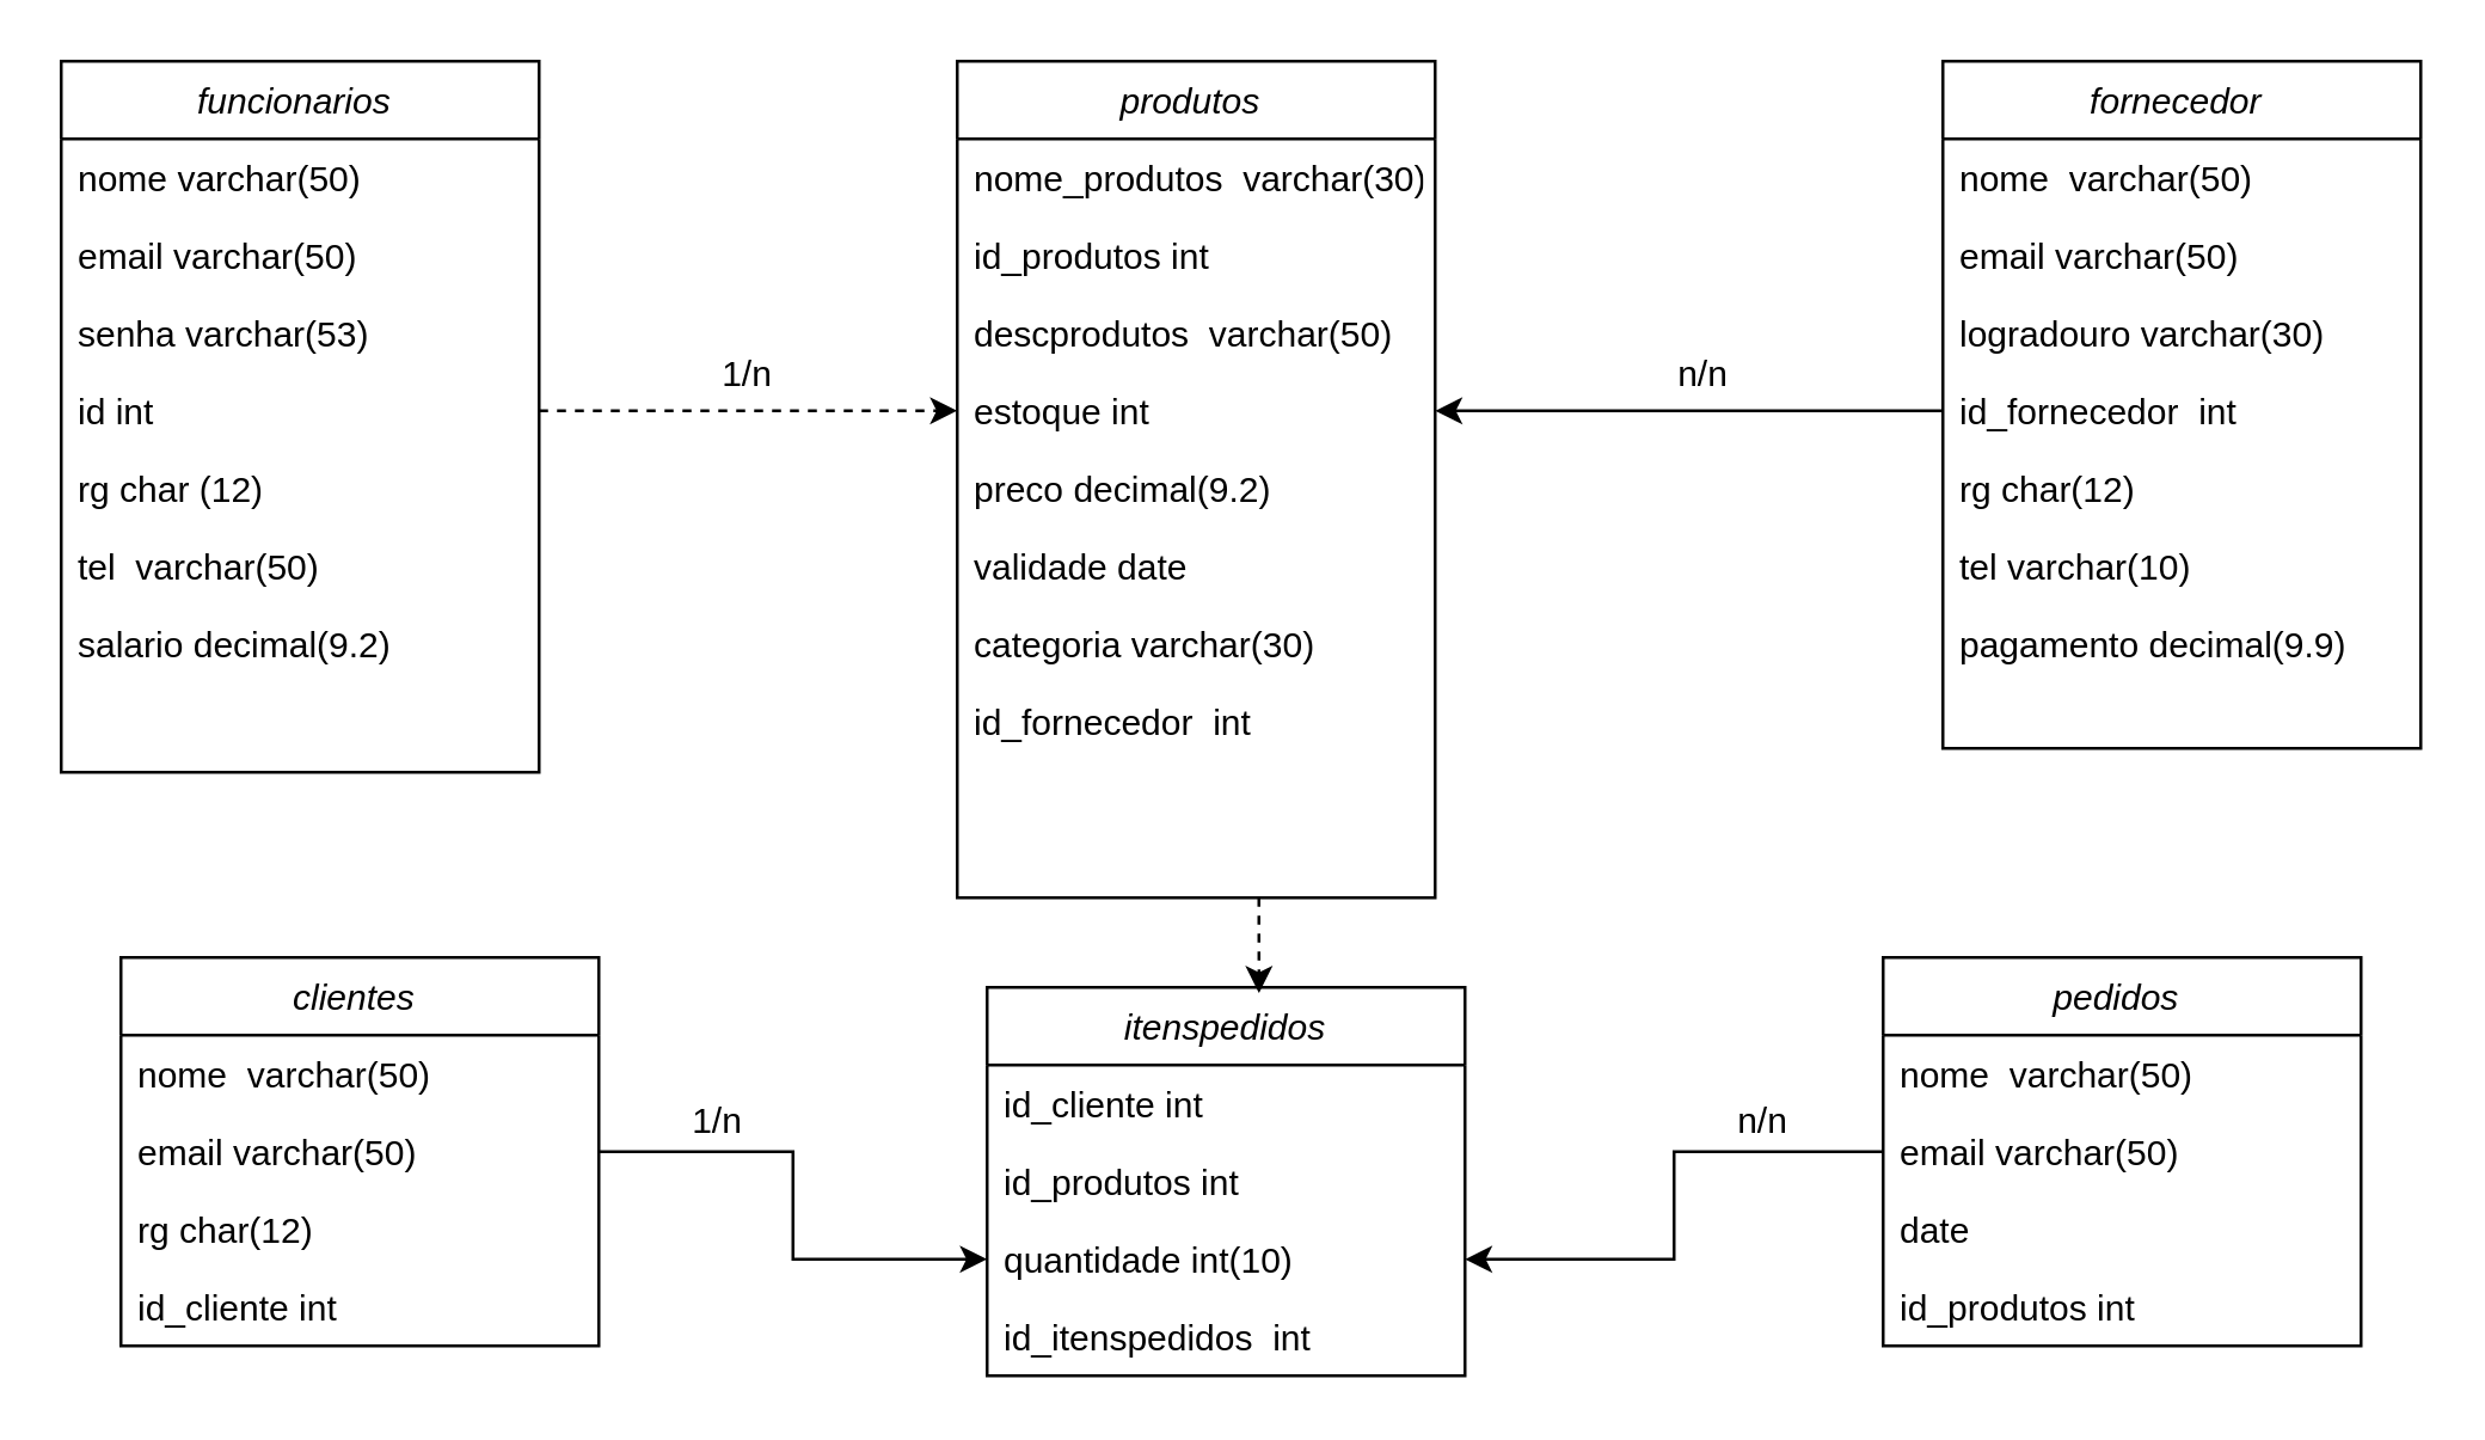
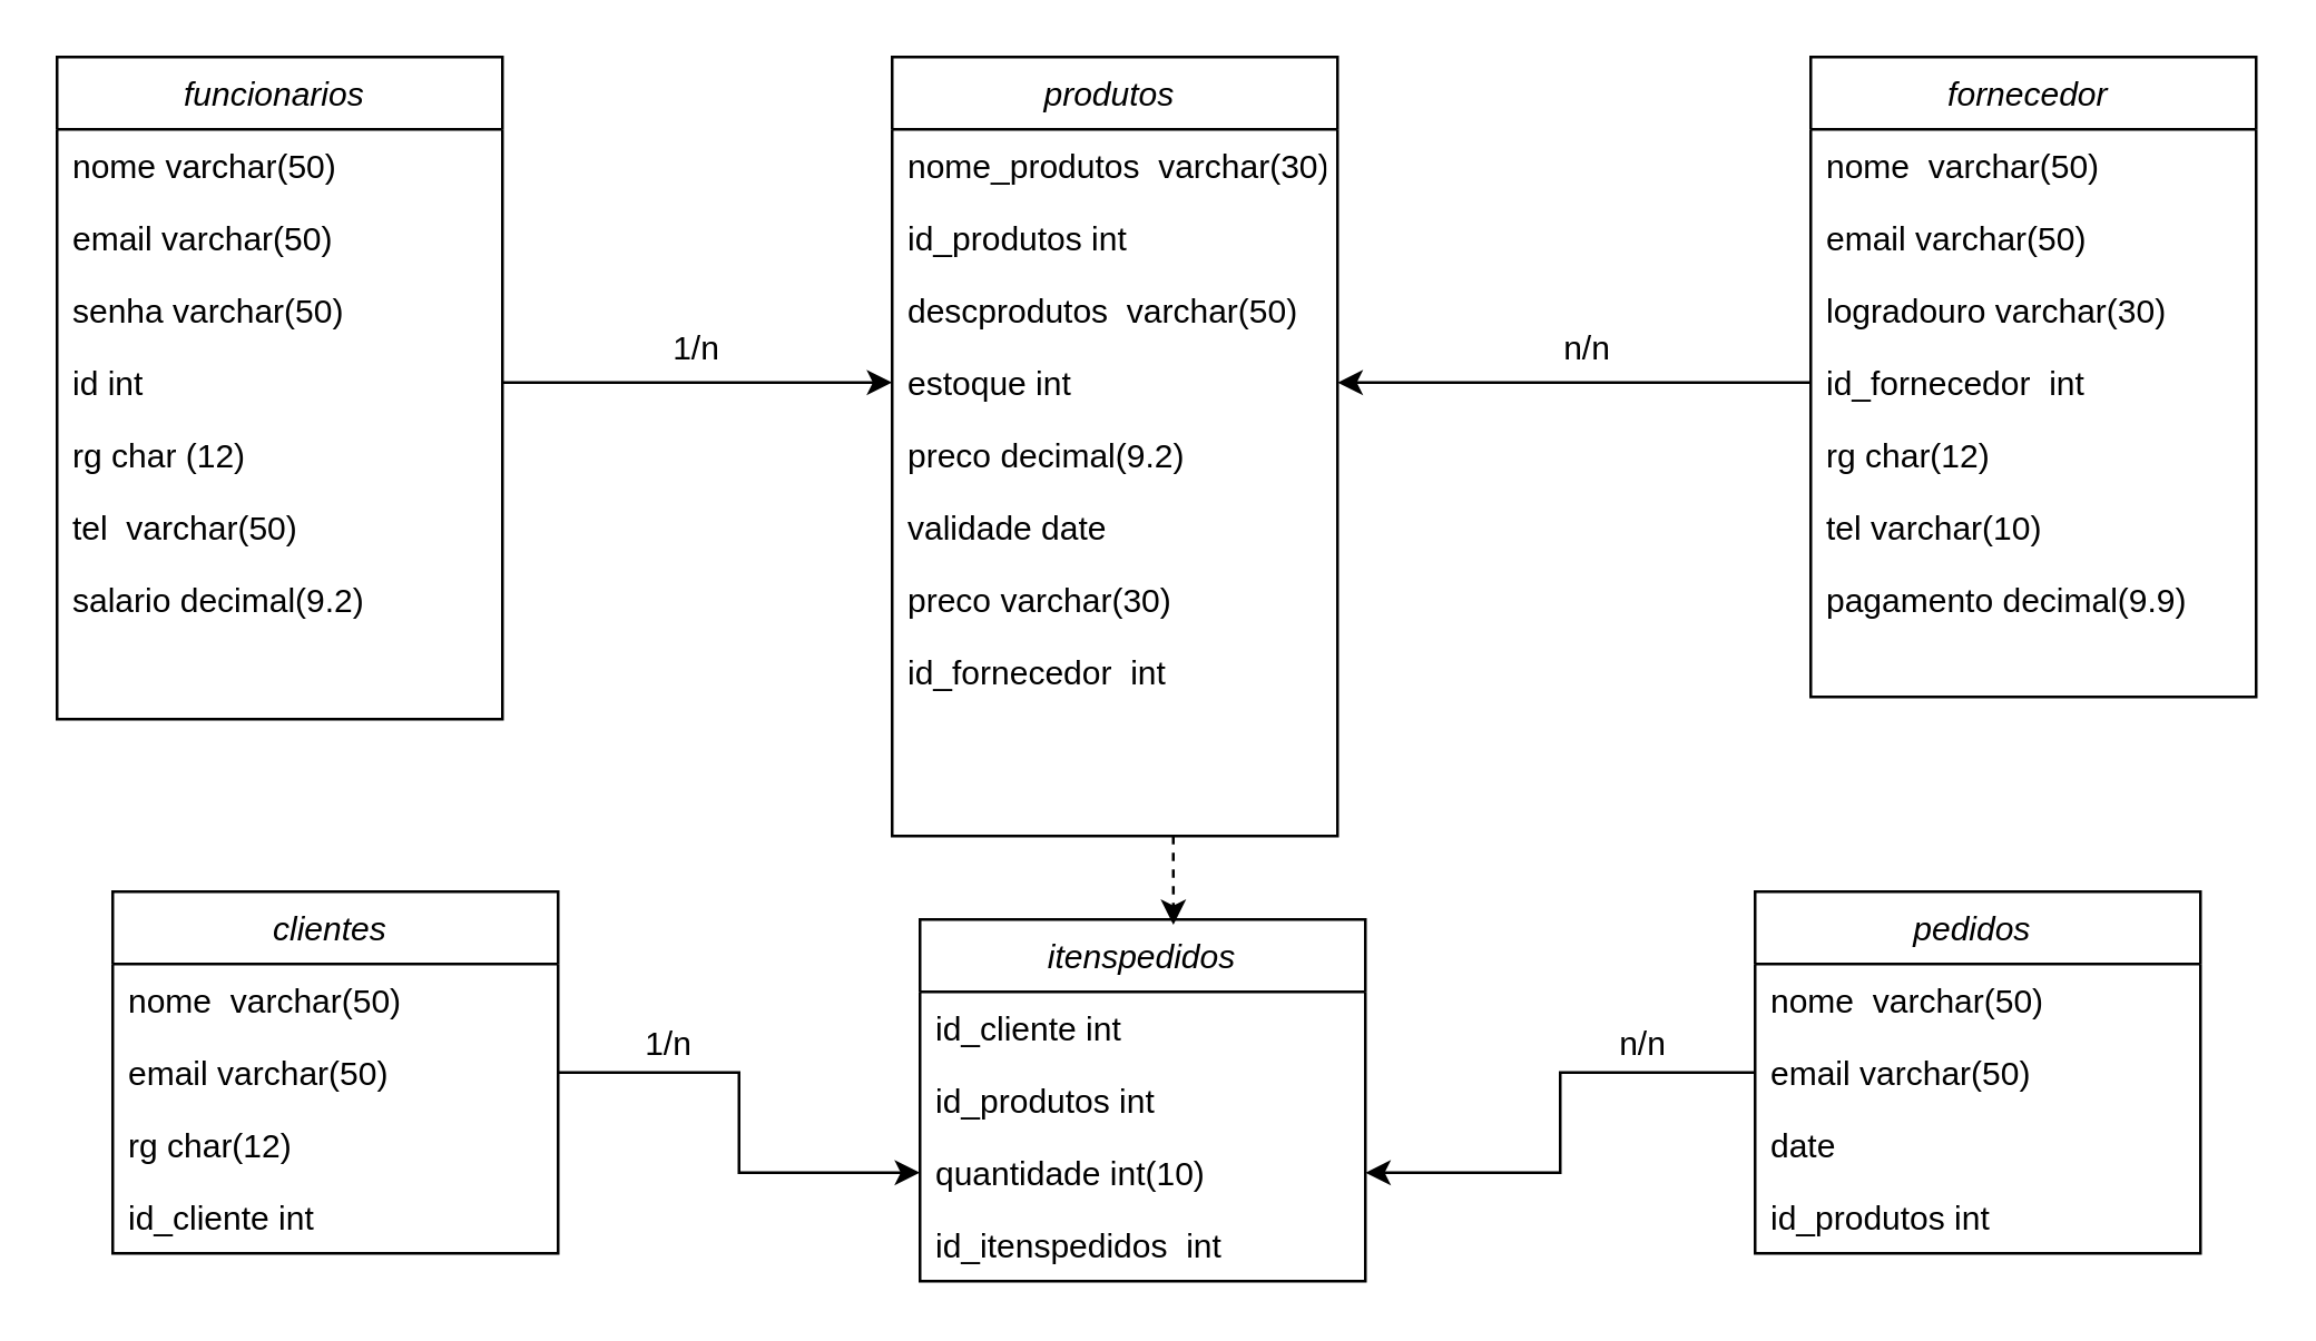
  <mxCell id="0" />
  <mxCell id="1" parent="0" />
  <mxCell id="2" value="funcionarios " style="swimlane;fontStyle=2;align=center;verticalAlign=top;childLayout=stackLayout;horizontal=1;startSize=26;horizontalStack=0;resizeParent=1;resizeLast=0;collapsible=1;marginBottom=0;rounded=0;shadow=0;strokeWidth=1;" parent="1" vertex="1"><mxGeometry x="20" y="20" width="160" height="238" as="geometry"><mxRectangle x="230" y="140" width="160" height="26" as="alternateBounds" /></mxGeometry></mxCell>
  <mxCell id="3" value="nome varchar(50)" style="text;align=left;verticalAlign=top;spacingLeft=4;spacingRight=4;overflow=hidden;rotatable=0;points=[[0,0.5],[1,0.5]];portConstraint=eastwest;" parent="2" vertex="1"><mxGeometry y="26" width="160" height="26" as="geometry" /></mxCell>
  <mxCell id="4" value="email varchar(50)" style="text;align=left;verticalAlign=top;spacingLeft=4;spacingRight=4;overflow=hidden;rotatable=0;points=[[0,0.5],[1,0.5]];portConstraint=eastwest;rounded=0;shadow=0;html=0;" parent="2" vertex="1"><mxGeometry y="52" width="160" height="26" as="geometry" /></mxCell>
- <mxCell id="5" value="senha varchar(53)" style="text;align=left;verticalAlign=top;spacingLeft=4;spacingRight=4;overflow=hidden;rotatable=0;points=[[0,0.5],[1,0.5]];portConstraint=eastwest;rounded=0;shadow=0;html=0;" parent="2" vertex="1"><mxGeometry y="78" width="160" height="26" as="geometry" /></mxCell>
+ <mxCell id="5" value="senha varchar(50)" style="text;align=left;verticalAlign=top;spacingLeft=4;spacingRight=4;overflow=hidden;rotatable=0;points=[[0,0.5],[1,0.5]];portConstraint=eastwest;rounded=0;shadow=0;html=0;" parent="2" vertex="1"><mxGeometry y="78" width="160" height="26" as="geometry" /></mxCell>
  <mxCell id="6" value="id int &#10;" style="text;align=left;verticalAlign=top;spacingLeft=4;spacingRight=4;overflow=hidden;rotatable=0;points=[[0,0.5],[1,0.5]];portConstraint=eastwest;" parent="2" vertex="1"><mxGeometry y="104" width="160" height="26" as="geometry" /></mxCell>
  <mxCell id="7" value="rg char (12)" style="text;align=left;verticalAlign=top;spacingLeft=4;spacingRight=4;overflow=hidden;rotatable=0;points=[[0,0.5],[1,0.5]];portConstraint=eastwest;" vertex="1" parent="2"><mxGeometry y="130" width="160" height="26" as="geometry" /></mxCell>
  <mxCell id="8" value="tel  varchar(50)" style="text;align=left;verticalAlign=top;spacingLeft=4;spacingRight=4;overflow=hidden;rotatable=0;points=[[0,0.5],[1,0.5]];portConstraint=eastwest;" vertex="1" parent="2"><mxGeometry y="156" width="160" height="26" as="geometry" /></mxCell>
  <mxCell id="9" value="salario decimal(9.2)" style="text;align=left;verticalAlign=top;spacingLeft=4;spacingRight=4;overflow=hidden;rotatable=0;points=[[0,0.5],[1,0.5]];portConstraint=eastwest;" vertex="1" parent="2"><mxGeometry y="182" width="160" height="26" as="geometry" /></mxCell>
  <mxCell id="10" value="produtos &#10;" style="swimlane;fontStyle=2;align=center;verticalAlign=top;childLayout=stackLayout;horizontal=1;startSize=26;horizontalStack=0;resizeParent=1;resizeLast=0;collapsible=1;marginBottom=0;rounded=0;shadow=0;strokeWidth=1;" vertex="1" parent="1"><mxGeometry x="320" y="20" width="160" height="280" as="geometry"><mxRectangle x="230" y="140" width="160" height="26" as="alternateBounds" /></mxGeometry></mxCell>
  <mxCell id="11" value="nome_produtos  varchar(30)" style="text;align=left;verticalAlign=top;spacingLeft=4;spacingRight=4;overflow=hidden;rotatable=0;points=[[0,0.5],[1,0.5]];portConstraint=eastwest;" vertex="1" parent="10"><mxGeometry y="26" width="160" height="26" as="geometry" /></mxCell>
  <mxCell id="12" value="id_produtos int " style="text;align=left;verticalAlign=top;spacingLeft=4;spacingRight=4;overflow=hidden;rotatable=0;points=[[0,0.5],[1,0.5]];portConstraint=eastwest;rounded=0;shadow=0;html=0;" vertex="1" parent="10"><mxGeometry y="52" width="160" height="26" as="geometry" /></mxCell>
  <mxCell id="13" value="descprodutos  varchar(50) " style="text;align=left;verticalAlign=top;spacingLeft=4;spacingRight=4;overflow=hidden;rotatable=0;points=[[0,0.5],[1,0.5]];portConstraint=eastwest;rounded=0;shadow=0;html=0;" vertex="1" parent="10"><mxGeometry y="78" width="160" height="26" as="geometry" /></mxCell>
  <mxCell id="14" value="estoque int" style="text;align=left;verticalAlign=top;spacingLeft=4;spacingRight=4;overflow=hidden;rotatable=0;points=[[0,0.5],[1,0.5]];portConstraint=eastwest;" vertex="1" parent="10"><mxGeometry y="104" width="160" height="26" as="geometry" /></mxCell>
  <mxCell id="15" value="preco decimal(9.2)" style="text;align=left;verticalAlign=top;spacingLeft=4;spacingRight=4;overflow=hidden;rotatable=0;points=[[0,0.5],[1,0.5]];portConstraint=eastwest;" vertex="1" parent="10"><mxGeometry y="130" width="160" height="26" as="geometry" /></mxCell>
  <mxCell id="16" value="validade date " style="text;align=left;verticalAlign=top;spacingLeft=4;spacingRight=4;overflow=hidden;rotatable=0;points=[[0,0.5],[1,0.5]];portConstraint=eastwest;" vertex="1" parent="10"><mxGeometry y="156" width="160" height="26" as="geometry" /></mxCell>
- <mxCell id="17" value="categoria varchar(30)" style="text;align=left;verticalAlign=top;spacingLeft=4;spacingRight=4;overflow=hidden;rotatable=0;points=[[0,0.5],[1,0.5]];portConstraint=eastwest;" vertex="1" parent="10"><mxGeometry y="182" width="160" height="26" as="geometry" /></mxCell>
+ <mxCell id="17" value="preco varchar(30)" style="text;align=left;verticalAlign=top;spacingLeft=4;spacingRight=4;overflow=hidden;rotatable=0;points=[[0,0.5],[1,0.5]];portConstraint=eastwest;" vertex="1" parent="10"><mxGeometry y="182" width="160" height="26" as="geometry" /></mxCell>
  <mxCell id="18" value="id_fornecedor  int " style="text;align=left;verticalAlign=top;spacingLeft=4;spacingRight=4;overflow=hidden;rotatable=0;points=[[0,0.5],[1,0.5]];portConstraint=eastwest;" vertex="1" parent="10"><mxGeometry y="208" width="160" height="26" as="geometry" /></mxCell>
  <mxCell id="19" value="fornecedor " style="swimlane;fontStyle=2;align=center;verticalAlign=top;childLayout=stackLayout;horizontal=1;startSize=26;horizontalStack=0;resizeParent=1;resizeLast=0;collapsible=1;marginBottom=0;rounded=0;shadow=0;strokeWidth=1;" vertex="1" parent="1"><mxGeometry x="650" y="20" width="160" height="230" as="geometry"><mxRectangle x="230" y="140" width="160" height="26" as="alternateBounds" /></mxGeometry></mxCell>
  <mxCell id="20" value="nome  varchar(50)" style="text;align=left;verticalAlign=top;spacingLeft=4;spacingRight=4;overflow=hidden;rotatable=0;points=[[0,0.5],[1,0.5]];portConstraint=eastwest;" vertex="1" parent="19"><mxGeometry y="26" width="160" height="26" as="geometry" /></mxCell>
  <mxCell id="21" value="email varchar(50)" style="text;align=left;verticalAlign=top;spacingLeft=4;spacingRight=4;overflow=hidden;rotatable=0;points=[[0,0.5],[1,0.5]];portConstraint=eastwest;rounded=0;shadow=0;html=0;" vertex="1" parent="19"><mxGeometry y="52" width="160" height="26" as="geometry" /></mxCell>
  <mxCell id="22" value="logradouro varchar(30)" style="text;align=left;verticalAlign=top;spacingLeft=4;spacingRight=4;overflow=hidden;rotatable=0;points=[[0,0.5],[1,0.5]];portConstraint=eastwest;rounded=0;shadow=0;html=0;" vertex="1" parent="19"><mxGeometry y="78" width="160" height="26" as="geometry" /></mxCell>
  <mxCell id="23" value="id_fornecedor  int&#10;" style="text;align=left;verticalAlign=top;spacingLeft=4;spacingRight=4;overflow=hidden;rotatable=0;points=[[0,0.5],[1,0.5]];portConstraint=eastwest;" vertex="1" parent="19"><mxGeometry y="104" width="160" height="26" as="geometry" /></mxCell>
  <mxCell id="24" value="rg char(12)" style="text;align=left;verticalAlign=top;spacingLeft=4;spacingRight=4;overflow=hidden;rotatable=0;points=[[0,0.5],[1,0.5]];portConstraint=eastwest;" vertex="1" parent="19"><mxGeometry y="130" width="160" height="26" as="geometry" /></mxCell>
  <mxCell id="25" value="tel varchar(10)" style="text;align=left;verticalAlign=top;spacingLeft=4;spacingRight=4;overflow=hidden;rotatable=0;points=[[0,0.5],[1,0.5]];portConstraint=eastwest;" vertex="1" parent="19"><mxGeometry y="156" width="160" height="26" as="geometry" /></mxCell>
  <mxCell id="26" value="pagamento decimal(9.9)" style="text;align=left;verticalAlign=top;spacingLeft=4;spacingRight=4;overflow=hidden;rotatable=0;points=[[0,0.5],[1,0.5]];portConstraint=eastwest;" vertex="1" parent="19"><mxGeometry y="182" width="160" height="26" as="geometry" /></mxCell>
- <mxCell id="27" style="edgeStyle=orthogonalEdgeStyle;rounded=0;orthogonalLoop=1;jettySize=auto;html=1;entryX=0;entryY=0.5;entryDx=0;entryDy=0;dashed=1;" edge="1" parent="1" source="6" target="14"><mxGeometry relative="1" as="geometry"><mxPoint x="240" y="137" as="targetPoint" /></mxGeometry></mxCell>
+ <mxCell id="27" style="edgeStyle=orthogonalEdgeStyle;rounded=0;orthogonalLoop=1;jettySize=auto;html=1;entryX=0;entryY=0.5;entryDx=0;entryDy=0;" edge="1" parent="1" source="6" target="14"><mxGeometry relative="1" as="geometry"><mxPoint x="240" y="137" as="targetPoint" /></mxGeometry></mxCell>
  <mxCell id="28" value="1/n" style="text;html=1;strokeColor=none;fillColor=none;align=center;verticalAlign=middle;whiteSpace=wrap;rounded=0;" vertex="1" parent="1"><mxGeometry x="220" y="110" width="60" height="30" as="geometry" /></mxCell>
  <mxCell id="29" style="edgeStyle=orthogonalEdgeStyle;rounded=0;orthogonalLoop=1;jettySize=auto;html=1;entryX=1;entryY=0.5;entryDx=0;entryDy=0;" edge="1" parent="1" source="23" target="14"><mxGeometry relative="1" as="geometry" /></mxCell>
  <mxCell id="30" value="n/n" style="text;html=1;strokeColor=none;fillColor=none;align=center;verticalAlign=middle;whiteSpace=wrap;rounded=0;" vertex="1" parent="1"><mxGeometry x="540" y="110" width="60" height="30" as="geometry" /></mxCell>
  <mxCell id="31" value="clientes " style="swimlane;fontStyle=2;align=center;verticalAlign=top;childLayout=stackLayout;horizontal=1;startSize=26;horizontalStack=0;resizeParent=1;resizeLast=0;collapsible=1;marginBottom=0;rounded=0;shadow=0;strokeWidth=1;" vertex="1" parent="1"><mxGeometry x="40" y="320" width="160" height="130" as="geometry"><mxRectangle x="230" y="140" width="160" height="26" as="alternateBounds" /></mxGeometry></mxCell>
  <mxCell id="32" value="nome  varchar(50)" style="text;align=left;verticalAlign=top;spacingLeft=4;spacingRight=4;overflow=hidden;rotatable=0;points=[[0,0.5],[1,0.5]];portConstraint=eastwest;" vertex="1" parent="31"><mxGeometry y="26" width="160" height="26" as="geometry" /></mxCell>
  <mxCell id="33" value="email varchar(50)" style="text;align=left;verticalAlign=top;spacingLeft=4;spacingRight=4;overflow=hidden;rotatable=0;points=[[0,0.5],[1,0.5]];portConstraint=eastwest;rounded=0;shadow=0;html=0;" vertex="1" parent="31"><mxGeometry y="52" width="160" height="26" as="geometry" /></mxCell>
  <mxCell id="34" value="rg char(12)" style="text;align=left;verticalAlign=top;spacingLeft=4;spacingRight=4;overflow=hidden;rotatable=0;points=[[0,0.5],[1,0.5]];portConstraint=eastwest;" vertex="1" parent="31"><mxGeometry y="78" width="160" height="26" as="geometry" /></mxCell>
  <mxCell id="35" value="id_cliente int&#10;" style="text;align=left;verticalAlign=top;spacingLeft=4;spacingRight=4;overflow=hidden;rotatable=0;points=[[0,0.5],[1,0.5]];portConstraint=eastwest;" vertex="1" parent="31"><mxGeometry y="104" width="160" height="26" as="geometry" /></mxCell>
  <mxCell id="36" value="pedidos " style="swimlane;fontStyle=2;align=center;verticalAlign=top;childLayout=stackLayout;horizontal=1;startSize=26;horizontalStack=0;resizeParent=1;resizeLast=0;collapsible=1;marginBottom=0;rounded=0;shadow=0;strokeWidth=1;" vertex="1" parent="1"><mxGeometry x="630" y="320" width="160" height="130" as="geometry"><mxRectangle x="230" y="140" width="160" height="26" as="alternateBounds" /></mxGeometry></mxCell>
  <mxCell id="37" value="nome  varchar(50)" style="text;align=left;verticalAlign=top;spacingLeft=4;spacingRight=4;overflow=hidden;rotatable=0;points=[[0,0.5],[1,0.5]];portConstraint=eastwest;" vertex="1" parent="36"><mxGeometry y="26" width="160" height="26" as="geometry" /></mxCell>
  <mxCell id="38" value="email varchar(50)" style="text;align=left;verticalAlign=top;spacingLeft=4;spacingRight=4;overflow=hidden;rotatable=0;points=[[0,0.5],[1,0.5]];portConstraint=eastwest;rounded=0;shadow=0;html=0;" vertex="1" parent="36"><mxGeometry y="52" width="160" height="26" as="geometry" /></mxCell>
  <mxCell id="39" value="date " style="text;align=left;verticalAlign=top;spacingLeft=4;spacingRight=4;overflow=hidden;rotatable=0;points=[[0,0.5],[1,0.5]];portConstraint=eastwest;" vertex="1" parent="36"><mxGeometry y="78" width="160" height="26" as="geometry" /></mxCell>
  <mxCell id="40" value="id_produtos int " style="text;align=left;verticalAlign=top;spacingLeft=4;spacingRight=4;overflow=hidden;rotatable=0;points=[[0,0.5],[1,0.5]];portConstraint=eastwest;rounded=0;shadow=0;html=0;" vertex="1" parent="36"><mxGeometry y="104" width="160" height="26" as="geometry" /></mxCell>
  <mxCell id="41" value="itenspedidos" style="swimlane;fontStyle=2;align=center;verticalAlign=top;childLayout=stackLayout;horizontal=1;startSize=26;horizontalStack=0;resizeParent=1;resizeLast=0;collapsible=1;marginBottom=0;rounded=0;shadow=0;strokeWidth=1;" vertex="1" parent="1"><mxGeometry x="330" y="330" width="160" height="130" as="geometry"><mxRectangle x="230" y="140" width="160" height="26" as="alternateBounds" /></mxGeometry></mxCell>
  <mxCell id="42" value="id_cliente int&#10;" style="text;align=left;verticalAlign=top;spacingLeft=4;spacingRight=4;overflow=hidden;rotatable=0;points=[[0,0.5],[1,0.5]];portConstraint=eastwest;" vertex="1" parent="41"><mxGeometry y="26" width="160" height="26" as="geometry" /></mxCell>
  <mxCell id="43" value="id_produtos int " style="text;align=left;verticalAlign=top;spacingLeft=4;spacingRight=4;overflow=hidden;rotatable=0;points=[[0,0.5],[1,0.5]];portConstraint=eastwest;rounded=0;shadow=0;html=0;" vertex="1" parent="41"><mxGeometry y="52" width="160" height="26" as="geometry" /></mxCell>
  <mxCell id="44" value="quantidade int(10)" style="text;align=left;verticalAlign=top;spacingLeft=4;spacingRight=4;overflow=hidden;rotatable=0;points=[[0,0.5],[1,0.5]];portConstraint=eastwest;" vertex="1" parent="41"><mxGeometry y="78" width="160" height="26" as="geometry" /></mxCell>
  <mxCell id="45" value="id_itenspedidos  int " style="text;align=left;verticalAlign=top;spacingLeft=4;spacingRight=4;overflow=hidden;rotatable=0;points=[[0,0.5],[1,0.5]];portConstraint=eastwest;rounded=0;shadow=0;html=0;" vertex="1" parent="41"><mxGeometry y="104" width="160" height="26" as="geometry" /></mxCell>
  <mxCell id="46" style="edgeStyle=orthogonalEdgeStyle;rounded=0;orthogonalLoop=1;jettySize=auto;html=1;entryX=0;entryY=0.5;entryDx=0;entryDy=0;" edge="1" parent="1" source="33" target="44"><mxGeometry relative="1" as="geometry" /></mxCell>
  <mxCell id="47" style="edgeStyle=orthogonalEdgeStyle;rounded=0;orthogonalLoop=1;jettySize=auto;html=1;entryX=1;entryY=0.5;entryDx=0;entryDy=0;" edge="1" parent="1" source="38" target="44"><mxGeometry relative="1" as="geometry" /></mxCell>
  <mxCell id="48" style="edgeStyle=orthogonalEdgeStyle;rounded=0;orthogonalLoop=1;jettySize=auto;html=1;entryX=0.569;entryY=0.015;entryDx=0;entryDy=0;entryPerimeter=0;dashed=1;" edge="1" parent="1" source="10" target="41"><mxGeometry relative="1" as="geometry"><Array as="points"><mxPoint x="421" y="310" /><mxPoint x="421" y="310" /></Array></mxGeometry></mxCell>
  <mxCell id="49" value="1/n" style="text;html=1;strokeColor=none;fillColor=none;align=center;verticalAlign=middle;whiteSpace=wrap;rounded=0;" vertex="1" parent="1"><mxGeometry x="210" y="360" width="60" height="30" as="geometry" /></mxCell>
  <mxCell id="50" value="n/n" style="text;html=1;strokeColor=none;fillColor=none;align=center;verticalAlign=middle;whiteSpace=wrap;rounded=0;" vertex="1" parent="1"><mxGeometry x="560" y="360" width="60" height="30" as="geometry" /></mxCell>
